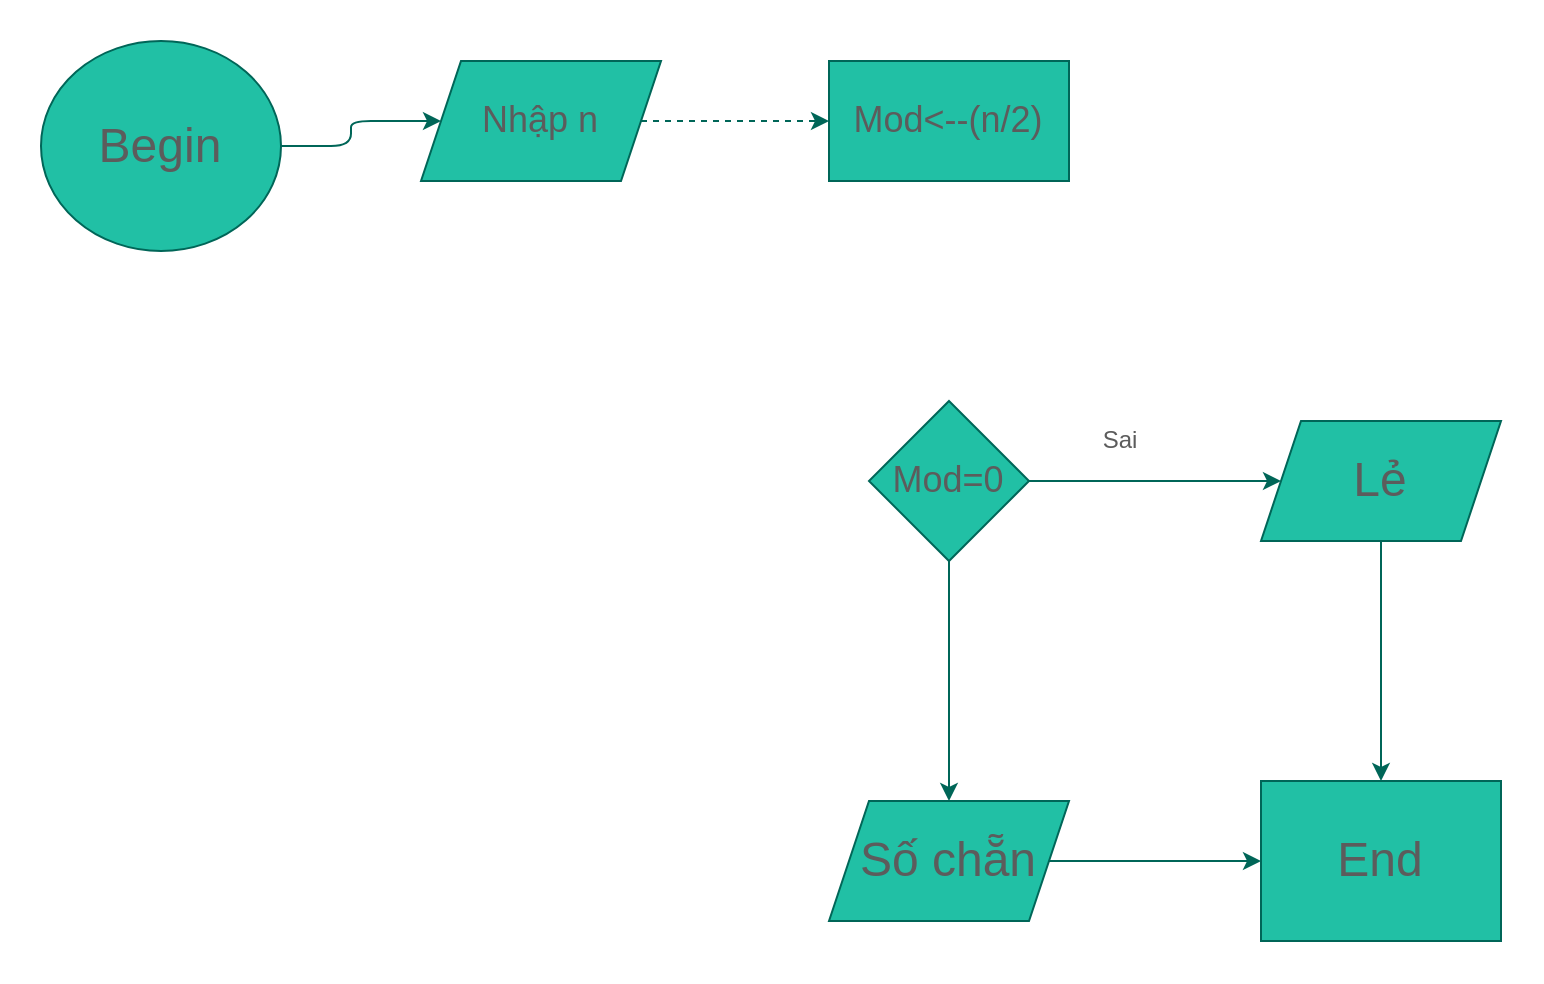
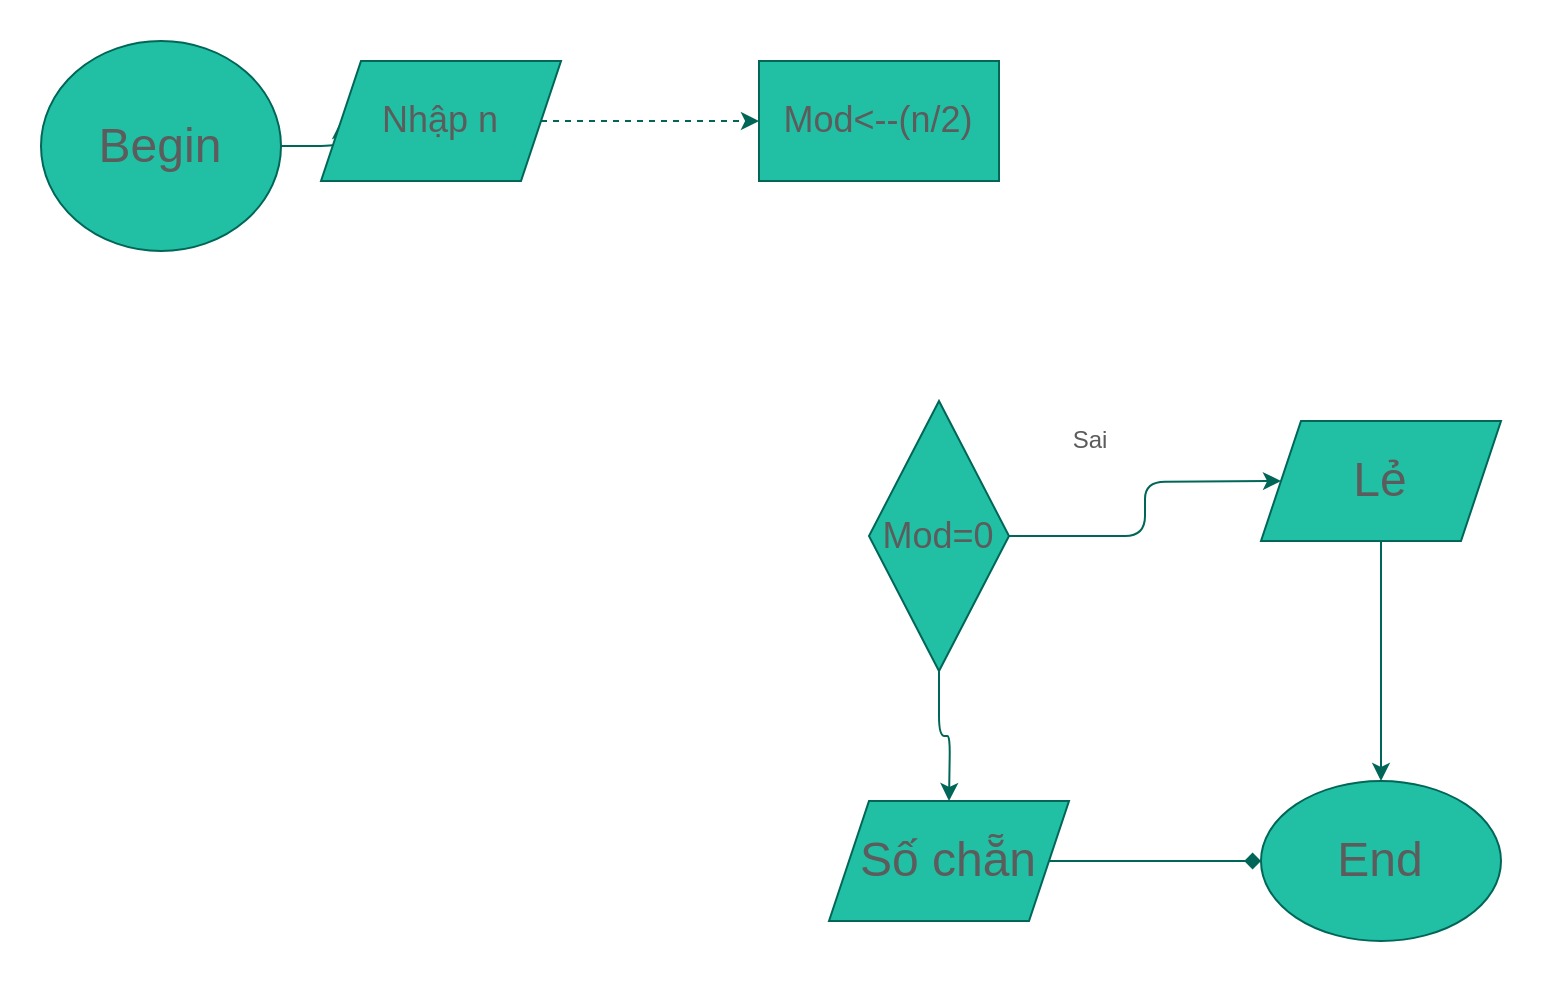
  <mxCell id="0" />
  <mxCell id="1" parent="0" />
  <mxCell id="2" style="edgeStyle=orthogonalEdgeStyle;curved=0;rounded=1;sketch=0;orthogonalLoop=1;jettySize=auto;html=1;exitX=1;exitY=0.5;exitDx=0;exitDy=0;entryX=0;entryY=0.5;entryDx=0;entryDy=0;strokeColor=#006658;fillColor=#21C0A5;fontColor=#5C5C5C;" edge="1" parent="1" source="3" target="5"><mxGeometry relative="1" as="geometry" /></mxCell>
  <mxCell id="3" value="&lt;font style=&quot;font-size: 24px&quot;&gt;Begin&lt;/font&gt;" style="ellipse;whiteSpace=wrap;html=1;rounded=0;sketch=0;strokeColor=#006658;fillColor=#21C0A5;fontColor=#5C5C5C;" vertex="1" parent="1"><mxGeometry x="20" y="20" width="120" height="105" as="geometry" /></mxCell>
  <mxCell id="4" style="edgeStyle=orthogonalEdgeStyle;curved=0;rounded=1;sketch=0;orthogonalLoop=1;jettySize=auto;html=1;exitX=1;exitY=0.5;exitDx=0;exitDy=0;entryX=0;entryY=0.5;entryDx=0;entryDy=0;strokeColor=#006658;fillColor=#21C0A5;fontColor=#5C5C5C;dashed=1;" edge="1" parent="1" source="5" target="6"><mxGeometry relative="1" as="geometry" /></mxCell>
- <mxCell id="5" value="&lt;font style=&quot;font-size: 18px&quot;&gt;Nhập n&lt;/font&gt;" style="shape=parallelogram;perimeter=parallelogramPerimeter;whiteSpace=wrap;html=1;fixedSize=1;rounded=0;sketch=0;strokeColor=#006658;fillColor=#21C0A5;fontColor=#5C5C5C;" vertex="1" parent="1"><mxGeometry x="210" y="30" width="120" height="60" as="geometry" /></mxCell>
- <mxCell id="6" value="&lt;font style=&quot;font-size: 18px&quot;&gt;Mod&amp;lt;--(n/2)&lt;/font&gt;" style="rounded=0;whiteSpace=wrap;html=1;sketch=0;strokeColor=#006658;fillColor=#21C0A5;fontColor=#5C5C5C;" vertex="1" parent="1"><mxGeometry x="414" y="30" width="120" height="60" as="geometry" /></mxCell>
+ <mxCell id="5" value="&lt;font style=&quot;font-size: 18px&quot;&gt;Nhập n&lt;/font&gt;" style="shape=parallelogram;perimeter=parallelogramPerimeter;whiteSpace=wrap;html=1;fixedSize=1;rounded=0;sketch=0;strokeColor=#006658;fillColor=#21C0A5;fontColor=#5C5C5C;" vertex="1" parent="1"><mxGeometry x="160" y="30" width="120" height="60" as="geometry" /></mxCell>
+ <mxCell id="6" value="&lt;font style=&quot;font-size: 18px&quot;&gt;Mod&amp;lt;--(n/2)&lt;/font&gt;" style="rounded=0;whiteSpace=wrap;html=1;sketch=0;strokeColor=#006658;fillColor=#21C0A5;fontColor=#5C5C5C;" vertex="1" parent="1"><mxGeometry x="379" y="30" width="120" height="60" as="geometry" /></mxCell>
  <mxCell id="7" style="edgeStyle=orthogonalEdgeStyle;curved=0;rounded=1;sketch=0;orthogonalLoop=1;jettySize=auto;html=1;exitX=0.5;exitY=1;exitDx=0;exitDy=0;strokeColor=#006658;fillColor=#21C0A5;fontColor=#5C5C5C;" edge="1" parent="1" source="9"><mxGeometry relative="1" as="geometry"><mxPoint x="474" y="400" as="targetPoint" /></mxGeometry></mxCell>
  <mxCell id="8" style="edgeStyle=orthogonalEdgeStyle;curved=0;rounded=1;sketch=0;orthogonalLoop=1;jettySize=auto;html=1;exitX=1;exitY=0.5;exitDx=0;exitDy=0;strokeColor=#006658;fillColor=#21C0A5;fontColor=#5C5C5C;" edge="1" parent="1" source="9"><mxGeometry relative="1" as="geometry"><mxPoint x="640" y="240" as="targetPoint" /></mxGeometry></mxCell>
- <mxCell id="9" value="&lt;font style=&quot;font-size: 18px&quot;&gt;Mod=0&lt;/font&gt;" style="rhombus;whiteSpace=wrap;html=1;rounded=0;sketch=0;strokeColor=#006658;fillColor=#21C0A5;fontColor=#5C5C5C;" vertex="1" parent="1"><mxGeometry x="434" y="200" width="80" height="80" as="geometry" /></mxCell>
- <mxCell id="10" style="edgeStyle=orthogonalEdgeStyle;curved=0;rounded=1;sketch=0;orthogonalLoop=1;jettySize=auto;html=1;exitX=1;exitY=0.5;exitDx=0;exitDy=0;entryX=0;entryY=0.5;entryDx=0;entryDy=0;strokeColor=#006658;fillColor=#21C0A5;fontColor=#5C5C5C;" edge="1" parent="1" source="11" target="15"><mxGeometry relative="1" as="geometry" /></mxCell>
+ <mxCell id="9" value="&lt;font style=&quot;font-size: 18px&quot;&gt;Mod=0&lt;/font&gt;" style="rhombus;whiteSpace=wrap;html=1;rounded=0;sketch=0;strokeColor=#006658;fillColor=#21C0A5;fontColor=#5C5C5C;" vertex="1" parent="1"><mxGeometry x="434" y="200" width="70" height="135" as="geometry" /></mxCell>
+ <mxCell id="10" style="edgeStyle=orthogonalEdgeStyle;curved=0;rounded=1;sketch=0;orthogonalLoop=1;jettySize=auto;html=1;exitX=1;exitY=0.5;exitDx=0;exitDy=0;entryX=0;entryY=0.5;entryDx=0;entryDy=0;strokeColor=#006658;fillColor=#21C0A5;fontColor=#5C5C5C;endArrow=diamond;" edge="1" parent="1" source="11" target="15"><mxGeometry relative="1" as="geometry" /></mxCell>
  <mxCell id="11" value="&lt;font style=&quot;font-size: 24px&quot;&gt;Số chẵn&lt;/font&gt;" style="shape=parallelogram;perimeter=parallelogramPerimeter;whiteSpace=wrap;html=1;fixedSize=1;rounded=0;sketch=0;strokeColor=#006658;fillColor=#21C0A5;fontColor=#5C5C5C;" vertex="1" parent="1"><mxGeometry x="414" y="400" width="120" height="60" as="geometry" /></mxCell>
- <mxCell id="12" value="Sai" style="text;html=1;strokeColor=none;fillColor=none;align=center;verticalAlign=middle;whiteSpace=wrap;rounded=0;sketch=0;fontColor=#5C5C5C;" vertex="1" parent="1"><mxGeometry x="540" y="210" width="40" height="20" as="geometry" /></mxCell>
+ <mxCell id="12" value="Sai" style="text;html=1;strokeColor=none;fillColor=none;align=center;verticalAlign=middle;whiteSpace=wrap;rounded=0;sketch=0;fontColor=#5C5C5C;" vertex="1" parent="1"><mxGeometry x="525" y="210" width="40" height="20" as="geometry" /></mxCell>
  <mxCell id="13" style="edgeStyle=orthogonalEdgeStyle;curved=0;rounded=1;sketch=0;orthogonalLoop=1;jettySize=auto;html=1;exitX=0.5;exitY=1;exitDx=0;exitDy=0;entryX=0.5;entryY=0;entryDx=0;entryDy=0;strokeColor=#006658;fillColor=#21C0A5;fontColor=#5C5C5C;" edge="1" parent="1" source="14" target="15"><mxGeometry relative="1" as="geometry" /></mxCell>
  <mxCell id="14" value="&lt;font style=&quot;font-size: 24px&quot;&gt;Lẻ&lt;/font&gt;" style="shape=parallelogram;perimeter=parallelogramPerimeter;whiteSpace=wrap;html=1;fixedSize=1;rounded=0;sketch=0;strokeColor=#006658;fillColor=#21C0A5;fontColor=#5C5C5C;" vertex="1" parent="1"><mxGeometry x="630" y="210" width="120" height="60" as="geometry" /></mxCell>
- <mxCell id="15" value="&lt;font style=&quot;font-size: 24px&quot;&gt;End&lt;/font&gt;" style="whiteSpace=wrap;html=1;sketch=0;strokeColor=#006658;fillColor=#21C0A5;fontColor=#5C5C5C;rounded=0;" vertex="1" parent="1"><mxGeometry x="630" y="390" width="120" height="80" as="geometry" /></mxCell>
+ <mxCell id="15" value="&lt;font style=&quot;font-size: 24px&quot;&gt;End&lt;/font&gt;" style="ellipse;whiteSpace=wrap;html=1;rounded=0;sketch=0;strokeColor=#006658;fillColor=#21C0A5;fontColor=#5C5C5C;" vertex="1" parent="1"><mxGeometry x="630" y="390" width="120" height="80" as="geometry" /></mxCell>
